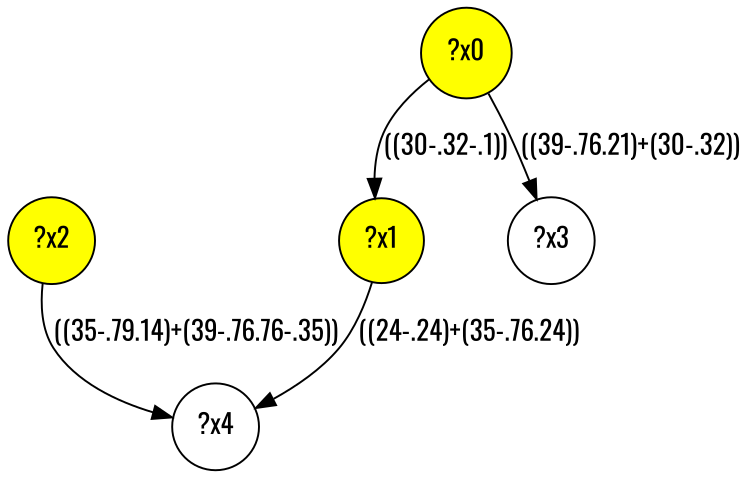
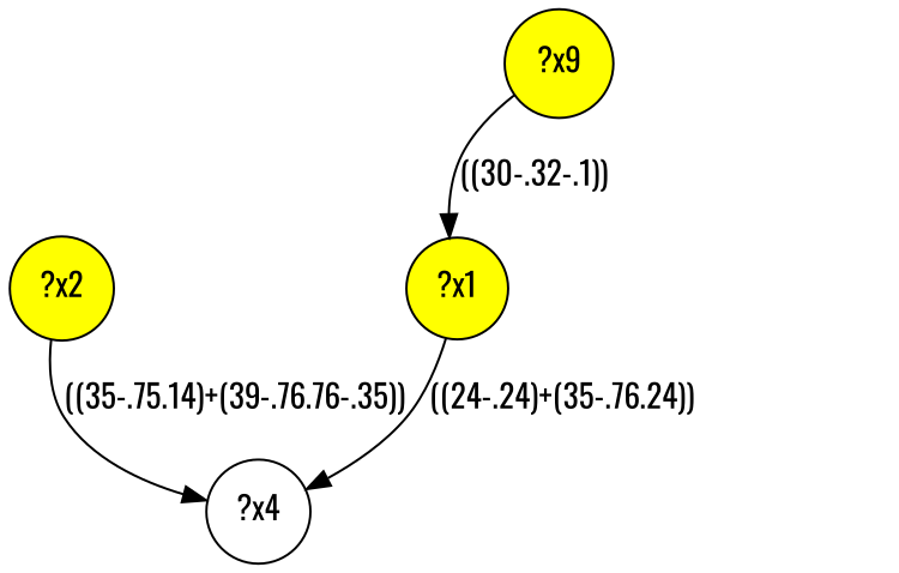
  digraph {
    fontname=Oswald
    node [fillcolor=yellow fontname=Oswald shape=circle style="filled,"]
    edge [fontname=Oswald]
    n1 [label="?x1"]
    n2 [label="?x4" fillcolor="" style=""]
    n3 [label="?x2"]
-   n4 [label="?x0"]
-   n5 [label="?x3" fillcolor="" style=""]
+   n4 [label="?x9"]
    n1 -> n2 [label="((24-.24)+(35-.76.24))"]
-   n3 -> n2 [label="((35-.79.14)+(39-.76.76-.35))"]
+   n3 -> n2 [label="((35-.75.14)+(39-.76.76-.35))"]
    n4 -> n1 [label="((30-.32-.1))"]
-   n4 -> n5 [label="((39-.76.21)+(30-.32))"]
  }
